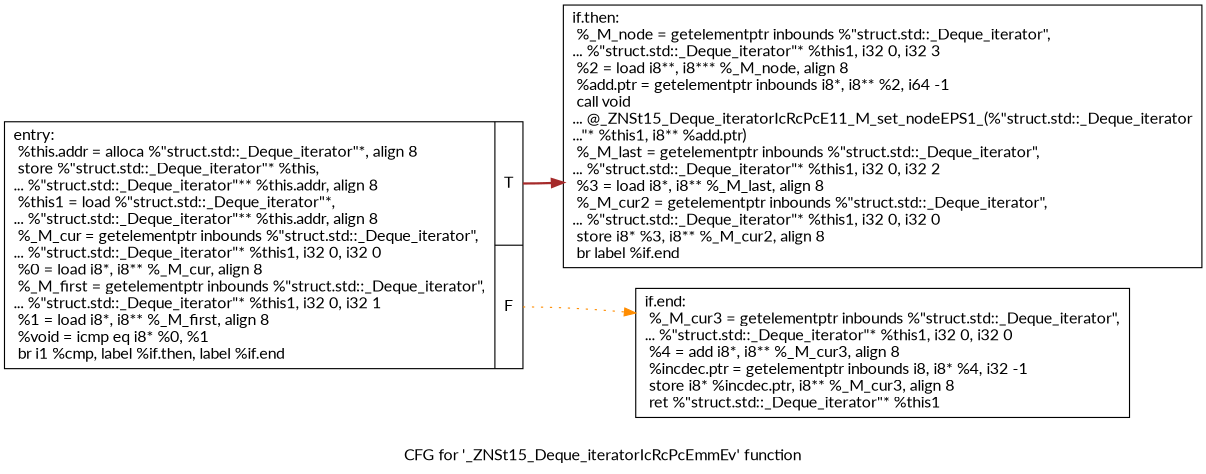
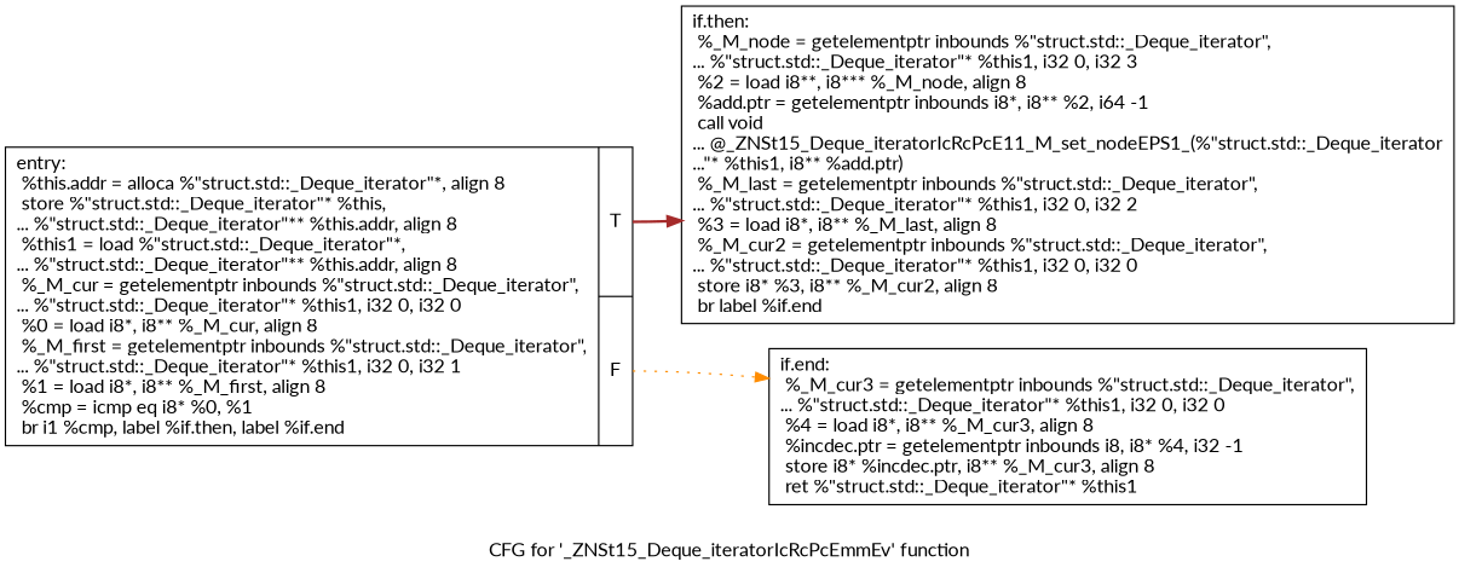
  digraph {
    fontname=Lato
    label="CFG for '_ZNSt15_Deque_iteratorIcRcPcEmmEv' function"
    rankdir=LR
    node [fontname=Lato shape=record]
    edge [fontname=Lato]
-   n1 [label="{entry:\l  %this.addr = alloca %\"struct.std::_Deque_iterator\"*, align 8\l  store %\"struct.std::_Deque_iterator\"* %this,\l... %\"struct.std::_Deque_iterator\"** %this.addr, align 8\l  %this1 = load %\"struct.std::_Deque_iterator\"*,\l... %\"struct.std::_Deque_iterator\"** %this.addr, align 8\l  %_M_cur = getelementptr inbounds %\"struct.std::_Deque_iterator\",\l... %\"struct.std::_Deque_iterator\"* %this1, i32 0, i32 0\l  %0 = load i8*, i8** %_M_cur, align 8\l  %_M_first = getelementptr inbounds %\"struct.std::_Deque_iterator\",\l... %\"struct.std::_Deque_iterator\"* %this1, i32 0, i32 1\l  %1 = load i8*, i8** %_M_first, align 8\l  %void = icmp eq i8* %0, %1\l  br i1 %cmp, label %if.then, label %if.end\l|{<s0>T|<s1>F}}"]
+   n1 [label="{entry:\l  %this.addr = alloca %\"struct.std::_Deque_iterator\"*, align 8\l  store %\"struct.std::_Deque_iterator\"* %this,\l... %\"struct.std::_Deque_iterator\"** %this.addr, align 8\l  %this1 = load %\"struct.std::_Deque_iterator\"*,\l... %\"struct.std::_Deque_iterator\"** %this.addr, align 8\l  %_M_cur = getelementptr inbounds %\"struct.std::_Deque_iterator\",\l... %\"struct.std::_Deque_iterator\"* %this1, i32 0, i32 0\l  %0 = load i8*, i8** %_M_cur, align 8\l  %_M_first = getelementptr inbounds %\"struct.std::_Deque_iterator\",\l... %\"struct.std::_Deque_iterator\"* %this1, i32 0, i32 1\l  %1 = load i8*, i8** %_M_first, align 8\l  %cmp = icmp eq i8* %0, %1\l  br i1 %cmp, label %if.then, label %if.end\l|{<s0>T|<s1>F}}"]
    n2 [label="{if.then:                                          \l  %_M_node = getelementptr inbounds %\"struct.std::_Deque_iterator\",\l... %\"struct.std::_Deque_iterator\"* %this1, i32 0, i32 3\l  %2 = load i8**, i8*** %_M_node, align 8\l  %add.ptr = getelementptr inbounds i8*, i8** %2, i64 -1\l  call void\l... @_ZNSt15_Deque_iteratorIcRcPcE11_M_set_nodeEPS1_(%\"struct.std::_Deque_iterator\l...\"* %this1, i8** %add.ptr)\l  %_M_last = getelementptr inbounds %\"struct.std::_Deque_iterator\",\l... %\"struct.std::_Deque_iterator\"* %this1, i32 0, i32 2\l  %3 = load i8*, i8** %_M_last, align 8\l  %_M_cur2 = getelementptr inbounds %\"struct.std::_Deque_iterator\",\l... %\"struct.std::_Deque_iterator\"* %this1, i32 0, i32 0\l  store i8* %3, i8** %_M_cur2, align 8\l  br label %if.end\l}"]
-   n3 [label="{if.end:                                           \l  %_M_cur3 = getelementptr inbounds %\"struct.std::_Deque_iterator\",\l... %\"struct.std::_Deque_iterator\"* %this1, i32 0, i32 0\l  %4 = add i8*, i8** %_M_cur3, align 8\l  %incdec.ptr = getelementptr inbounds i8, i8* %4, i32 -1\l  store i8* %incdec.ptr, i8** %_M_cur3, align 8\l  ret %\"struct.std::_Deque_iterator\"* %this1\l}"]
+   n3 [label="{if.end:                                           \l  %_M_cur3 = getelementptr inbounds %\"struct.std::_Deque_iterator\",\l... %\"struct.std::_Deque_iterator\"* %this1, i32 0, i32 0\l  %4 = load i8*, i8** %_M_cur3, align 8\l  %incdec.ptr = getelementptr inbounds i8, i8* %4, i32 -1\l  store i8* %incdec.ptr, i8** %_M_cur3, align 8\l  ret %\"struct.std::_Deque_iterator\"* %this1\l}"]
    n1 -> n2 [color=brown style=bold tailport=s0]
    n1 -> n3 [color=darkorange style=dotted tailport=s1]
  }
